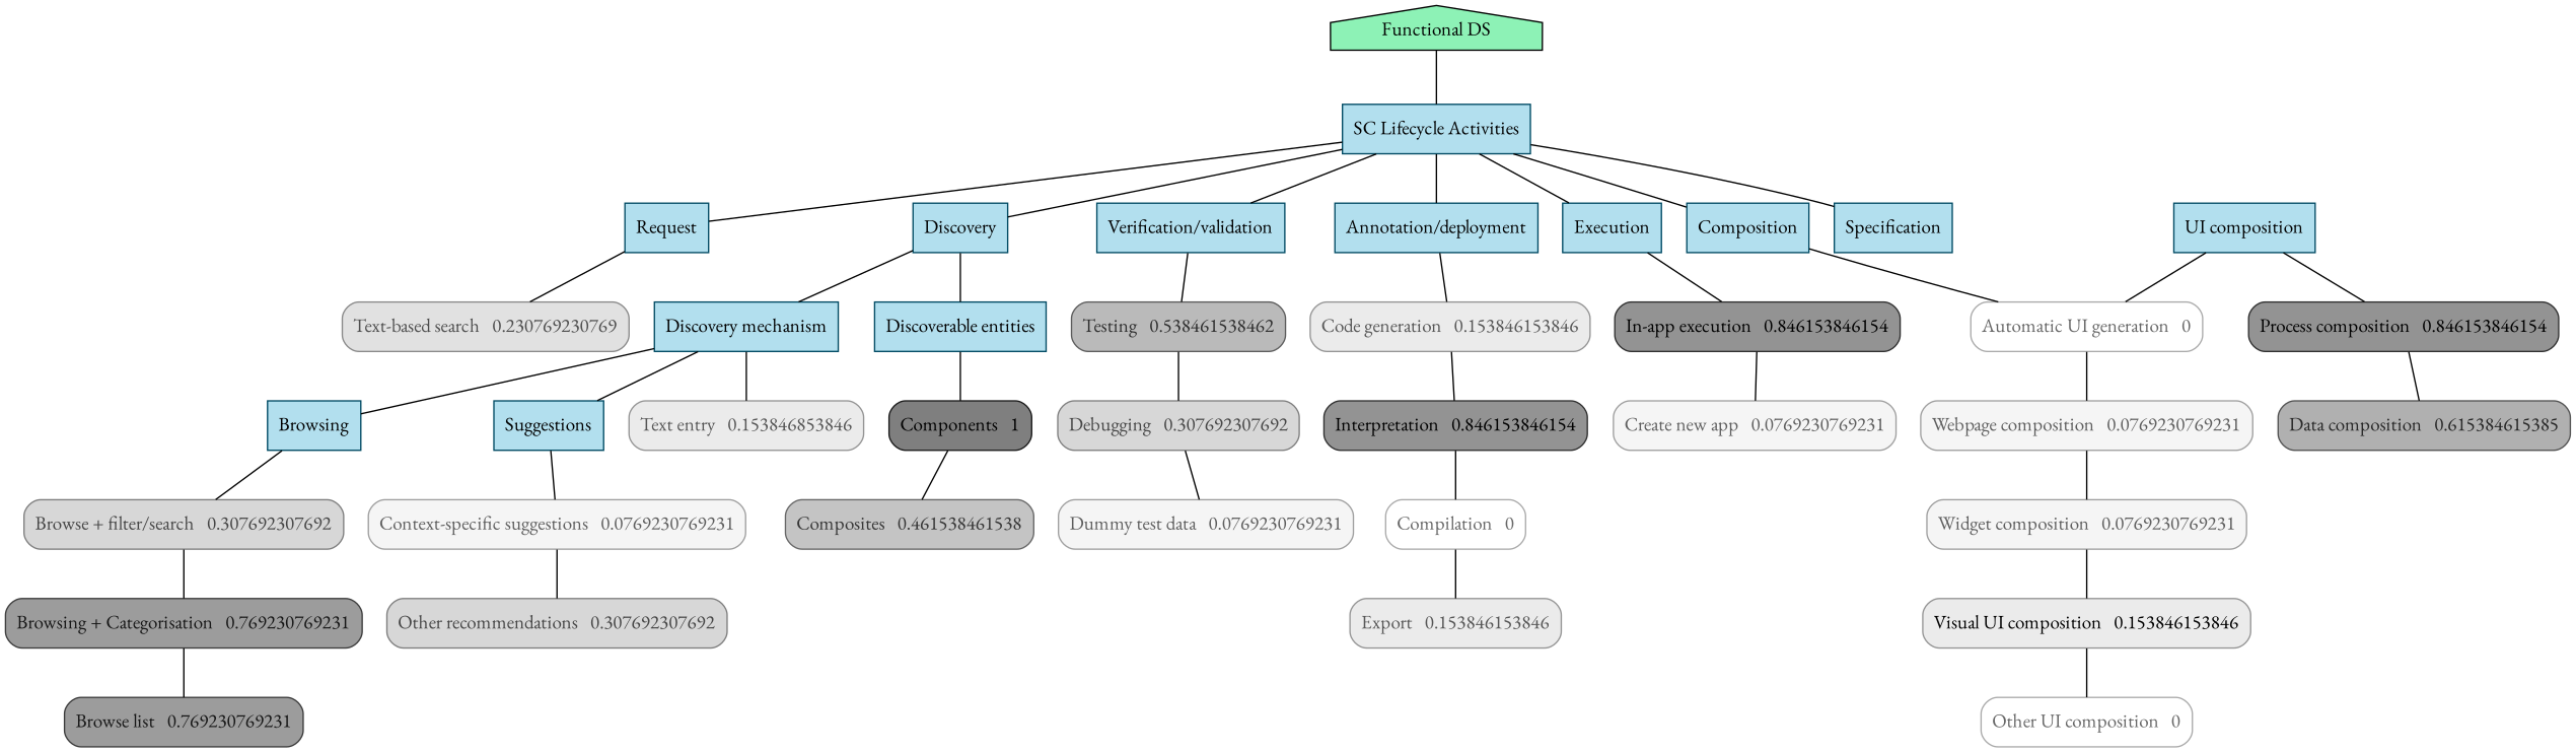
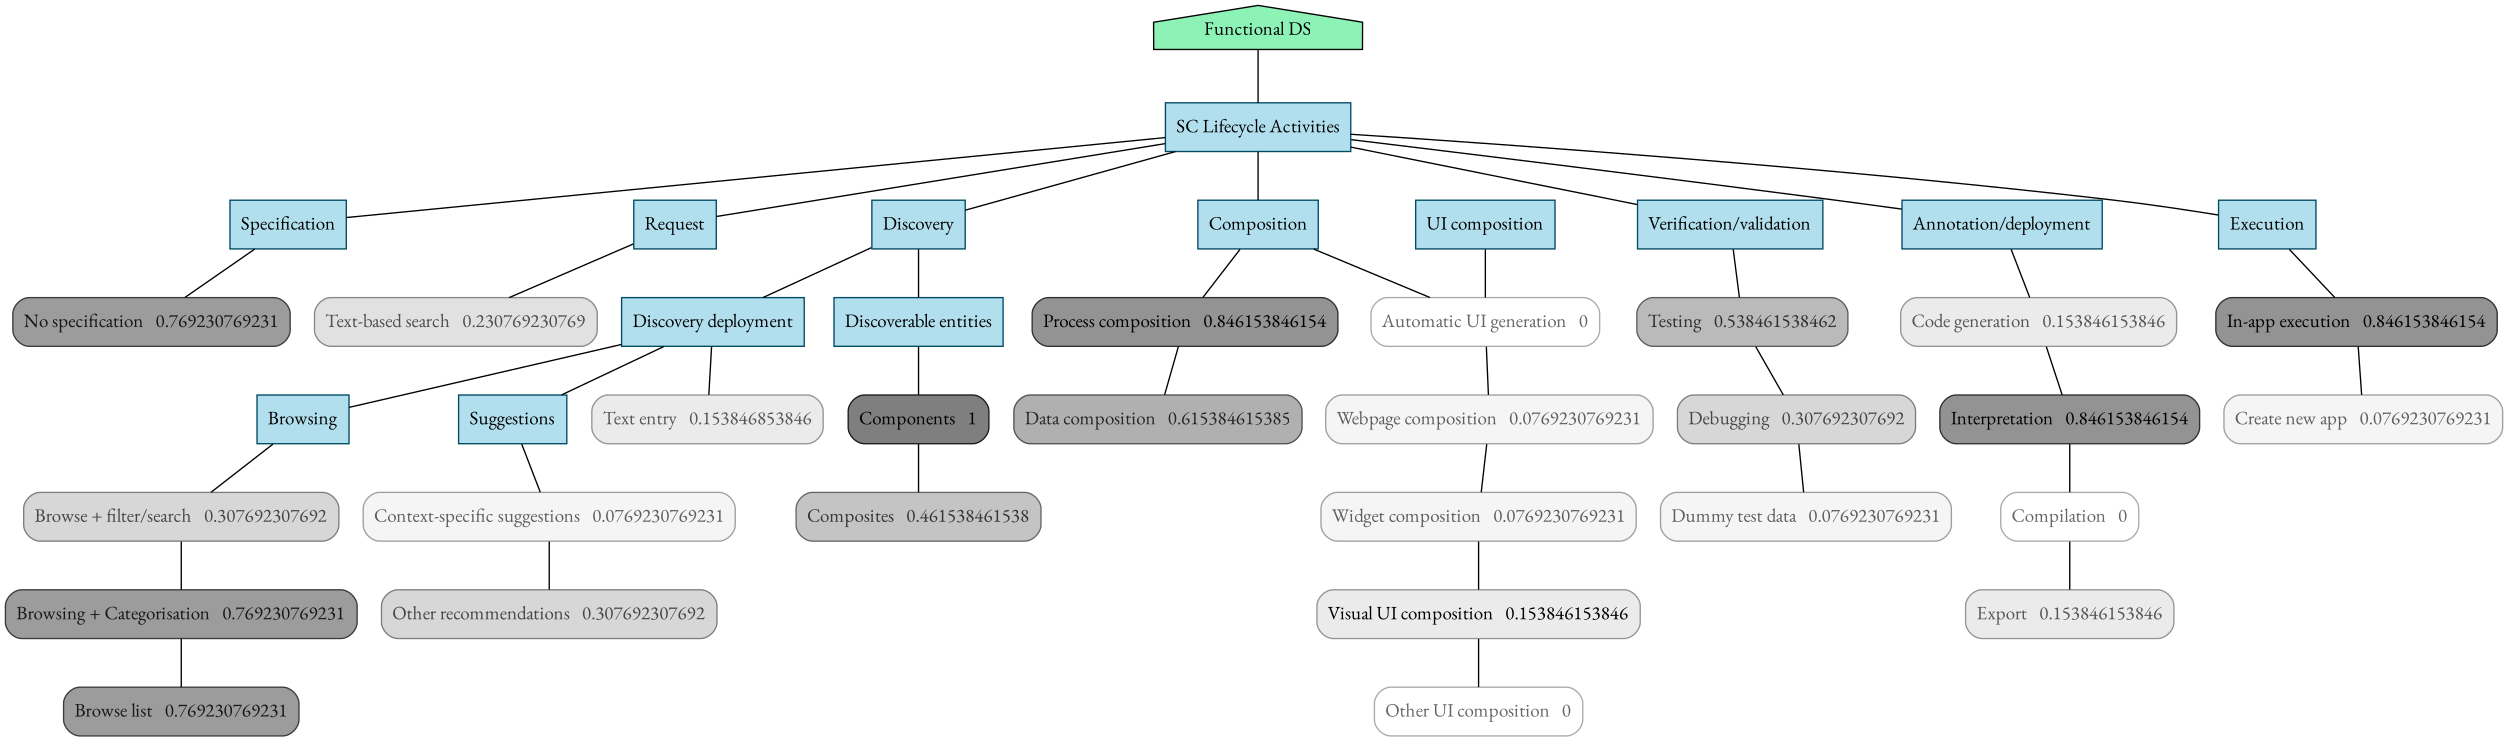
  digraph {
    fontname="EB Garamond"
    node [color="#004a63" fillcolor=lightblue2 fontname="EB Garamond" shape=rect style="rounded,filled"]
    edge [arrowhead=none fontname="EB Garamond"]
    "Functional DS" [color="047b35" fillcolor="#8df2b6" shape=house style=filled]
    "SC Lifecycle Activities" [shape=box style=filled]
    Specification [shape=box style=filled]
    Request [shape=box style=filled]
    Discovery [shape=box style=filled]
    Composition [shape=box style=filled]
    "Verification/validation" [shape=box style=filled]
    "Annotation/deployment" [shape=box style=filled]
    Execution [shape=box style=filled]
+   "No specification   0.769230769231" [color="#3b3b3b" fillcolor="#9c9c9c" fontcolor="#171717"]
    "Text-based search   0.230769230769" [color="#898989" fillcolor="#e1e1e1" fontcolor="#4e4e4e"]
-   "Discovery mechanism" [shape=box style=filled]
+   "Discovery mechanism" [shape=box style=filled label="Discovery deployment"]
    "Discoverable entities" [shape=box style=filled]
    "Process composition   0.846153846154" [color="#2f2f2f" fillcolor="#939393" fontcolor="#fff"]
    "Automatic UI generation   0" [color="#aaaaaa" fillcolor="#ffffff" fontcolor="#666666"]
    "Testing   0.538461538462" [color="#5c5c5c" fillcolor="#bababa" fontcolor="#2f2f2f"]
    "Code generation   0.153846153846" [color="#949494" fillcolor="#ebebeb" fontcolor="#565656"]
    "In-app execution   0.846153846154" [color="#2f2f2f" fillcolor="#939393" fontcolor="#fff"]
    Browsing [shape=box style=filled]
    Suggestions [shape=box style=filled]
    n21 [color="#949494" fillcolor="#ebebeb" fontcolor="#565656" label="Text entry   0.153846853846"]
    "Components   1" [color="#191919" fillcolor="#7f7f7f" fontcolor="#000"]
    "Browse + filter/search   0.307692307692" [color="#7e7e7e" fillcolor="#d7d7d7" fontcolor="#464646"]
    "Context-specific suggestions   0.0769230769231" [color="#9f9f9f" fillcolor="#f5f5f5" fontcolor="#5e5e5e"]
    "Composites   0.461538461538" [color="#676767" fillcolor="#c4c4c4" fontcolor="#363636"]
    "UI composition" [shape=box style=filled]
    "Data composition   0.615384615385" [color="#515151" fillcolor="#b0b0b0" fontcolor="#272727"]
    "Webpage composition   0.0769230769231" [color="#9f9f9f" fillcolor="#f5f5f5" fontcolor="#5e5e5e"]
    "Debugging   0.307692307692" [color="#7e7e7e" fillcolor="#d7d7d7" fontcolor="#464646"]
    "Interpretation   0.846153846154" [color="#2f2f2f" fillcolor="#939393" fontcolor="#fff"]
    "Create new app   0.0769230769231" [color="#9f9f9f" fillcolor="#f5f5f5" fontcolor="#5e5e5e"]
    "Browsing + Categorisation   0.769230769231" [color="#3b3b3b" fillcolor="#9c9c9c" fontcolor="#171717"]
    "Other recommendations   0.307692307692" [color="#7e7e7e" fillcolor="#d7d7d7" fontcolor="#464646"]
    "Browse list   0.769230769231" [color="#3b3b3b" fillcolor="#9c9c9c" fontcolor="#171717"]
    "Widget composition   0.0769230769231" [color="#9f9f9f" fillcolor="#f5f5f5" fontcolor="#5e5e5e"]
    "Visual UI composition   0.153846153846" [color="#949494" fillcolor="#ebebeb" fontcolor="#fff"]
    n37 [color="#aaaaaa" fillcolor="#ffffff" fontcolor="#666666" label="Other UI composition   0"]
    "Dummy test data   0.0769230769231" [color="#9f9f9f" fillcolor="#f5f5f5" fontcolor="#5e5e5e"]
    "Compilation   0" [color="#aaaaaa" fillcolor="#ffffff" fontcolor="#666666"]
    "Export   0.153846153846" [color="#949494" fillcolor="#ebebeb" fontcolor="#565656"]
    "Functional DS" -> "SC Lifecycle Activities"
    "SC Lifecycle Activities" -> Specification
    "SC Lifecycle Activities" -> Request
    "SC Lifecycle Activities" -> Discovery
    "SC Lifecycle Activities" -> Composition
    "SC Lifecycle Activities" -> "Verification/validation"
    "SC Lifecycle Activities" -> "Annotation/deployment"
    "SC Lifecycle Activities" -> Execution
+   Specification -> "No specification   0.769230769231"
    Request -> "Text-based search   0.230769230769"
    Discovery -> "Discovery mechanism"
    Discovery -> "Discoverable entities"
-   "UI composition" -> "Process composition   0.846153846154"
+   Composition -> "Process composition   0.846153846154"
    Composition -> "Automatic UI generation   0"
    "Verification/validation" -> "Testing   0.538461538462"
    "Annotation/deployment" -> "Code generation   0.153846153846"
    Execution -> "In-app execution   0.846153846154"
    "Discovery mechanism" -> Browsing
    "Discovery mechanism" -> Suggestions
    "Discovery mechanism" -> n21
    "Discoverable entities" -> "Components   1"
    "Process composition   0.846153846154" -> "Data composition   0.615384615385"
    "Automatic UI generation   0" -> "Webpage composition   0.0769230769231"
    "Testing   0.538461538462" -> "Debugging   0.307692307692"
    "Code generation   0.153846153846" -> "Interpretation   0.846153846154"
    "In-app execution   0.846153846154" -> "Create new app   0.0769230769231"
    Browsing -> "Browse + filter/search   0.307692307692"
    Suggestions -> "Context-specific suggestions   0.0769230769231"
    "Components   1" -> "Composites   0.461538461538"
    "Browse + filter/search   0.307692307692" -> "Browsing + Categorisation   0.769230769231"
    "Context-specific suggestions   0.0769230769231" -> "Other recommendations   0.307692307692"
    "UI composition" -> "Automatic UI generation   0"
    "Webpage composition   0.0769230769231" -> "Widget composition   0.0769230769231"
    "Debugging   0.307692307692" -> "Dummy test data   0.0769230769231"
    "Interpretation   0.846153846154" -> "Compilation   0"
    "Browsing + Categorisation   0.769230769231" -> "Browse list   0.769230769231"
    "Widget composition   0.0769230769231" -> "Visual UI composition   0.153846153846"
    "Visual UI composition   0.153846153846" -> n37
    "Compilation   0" -> "Export   0.153846153846"
  }
